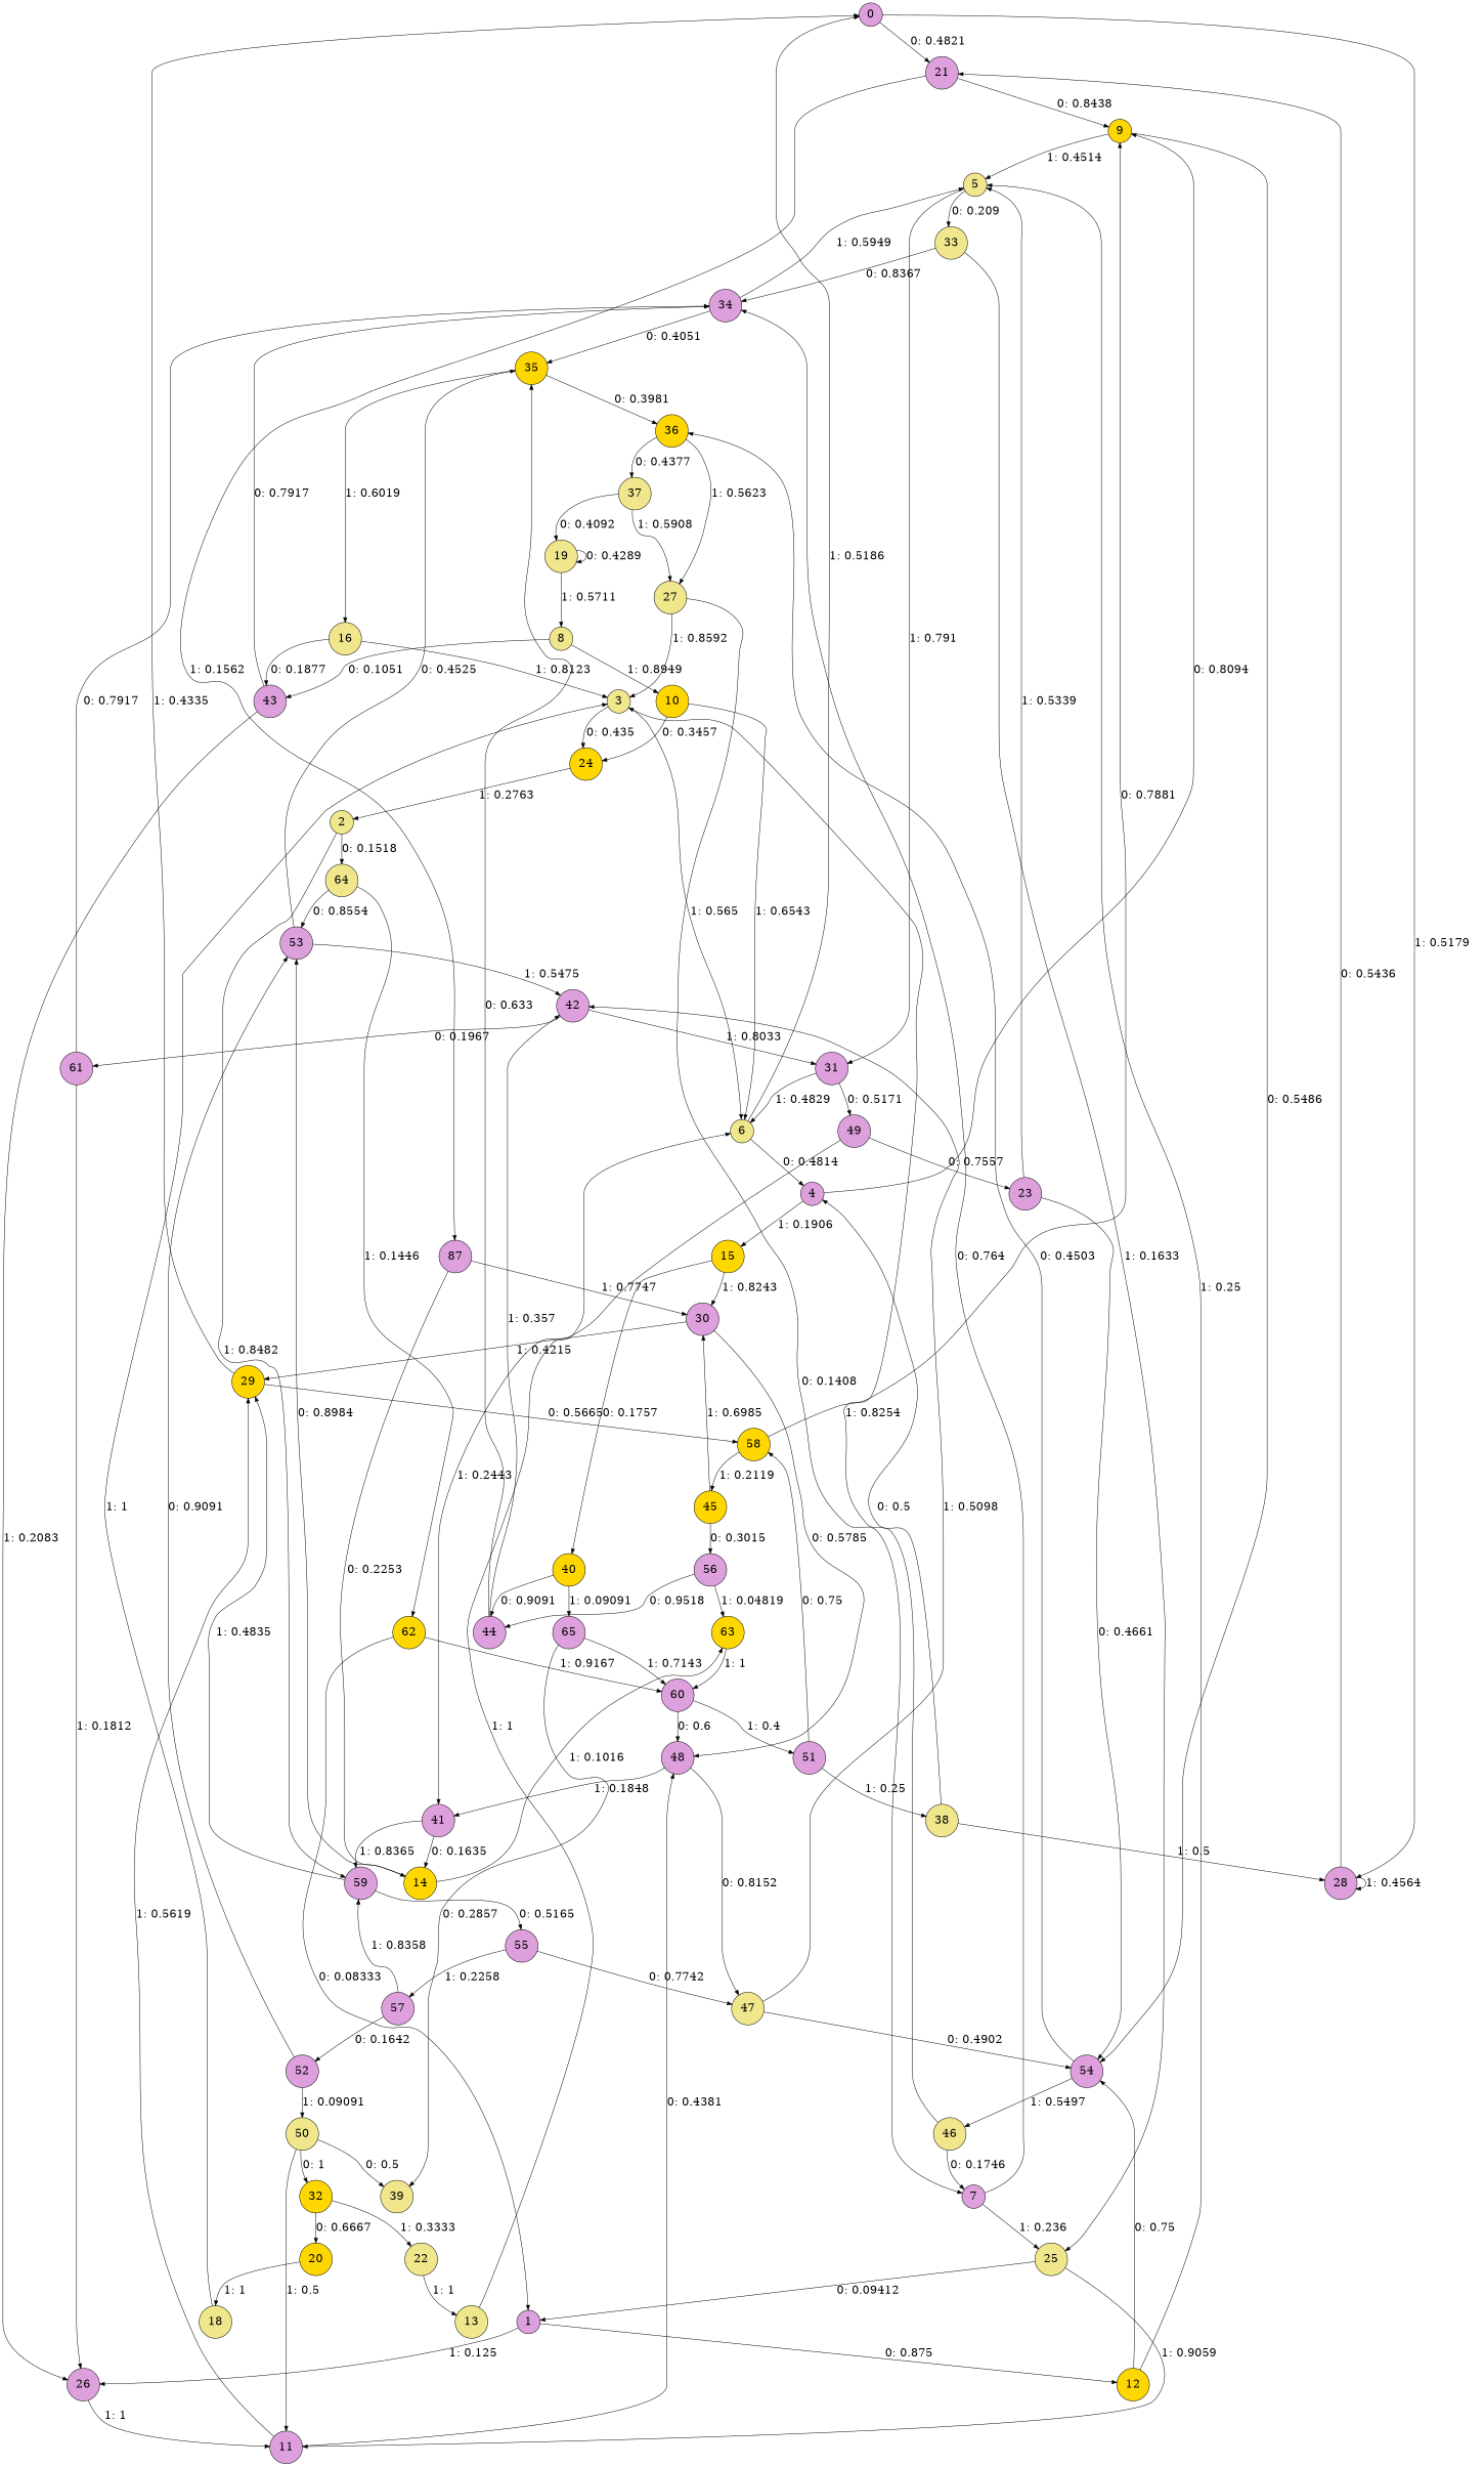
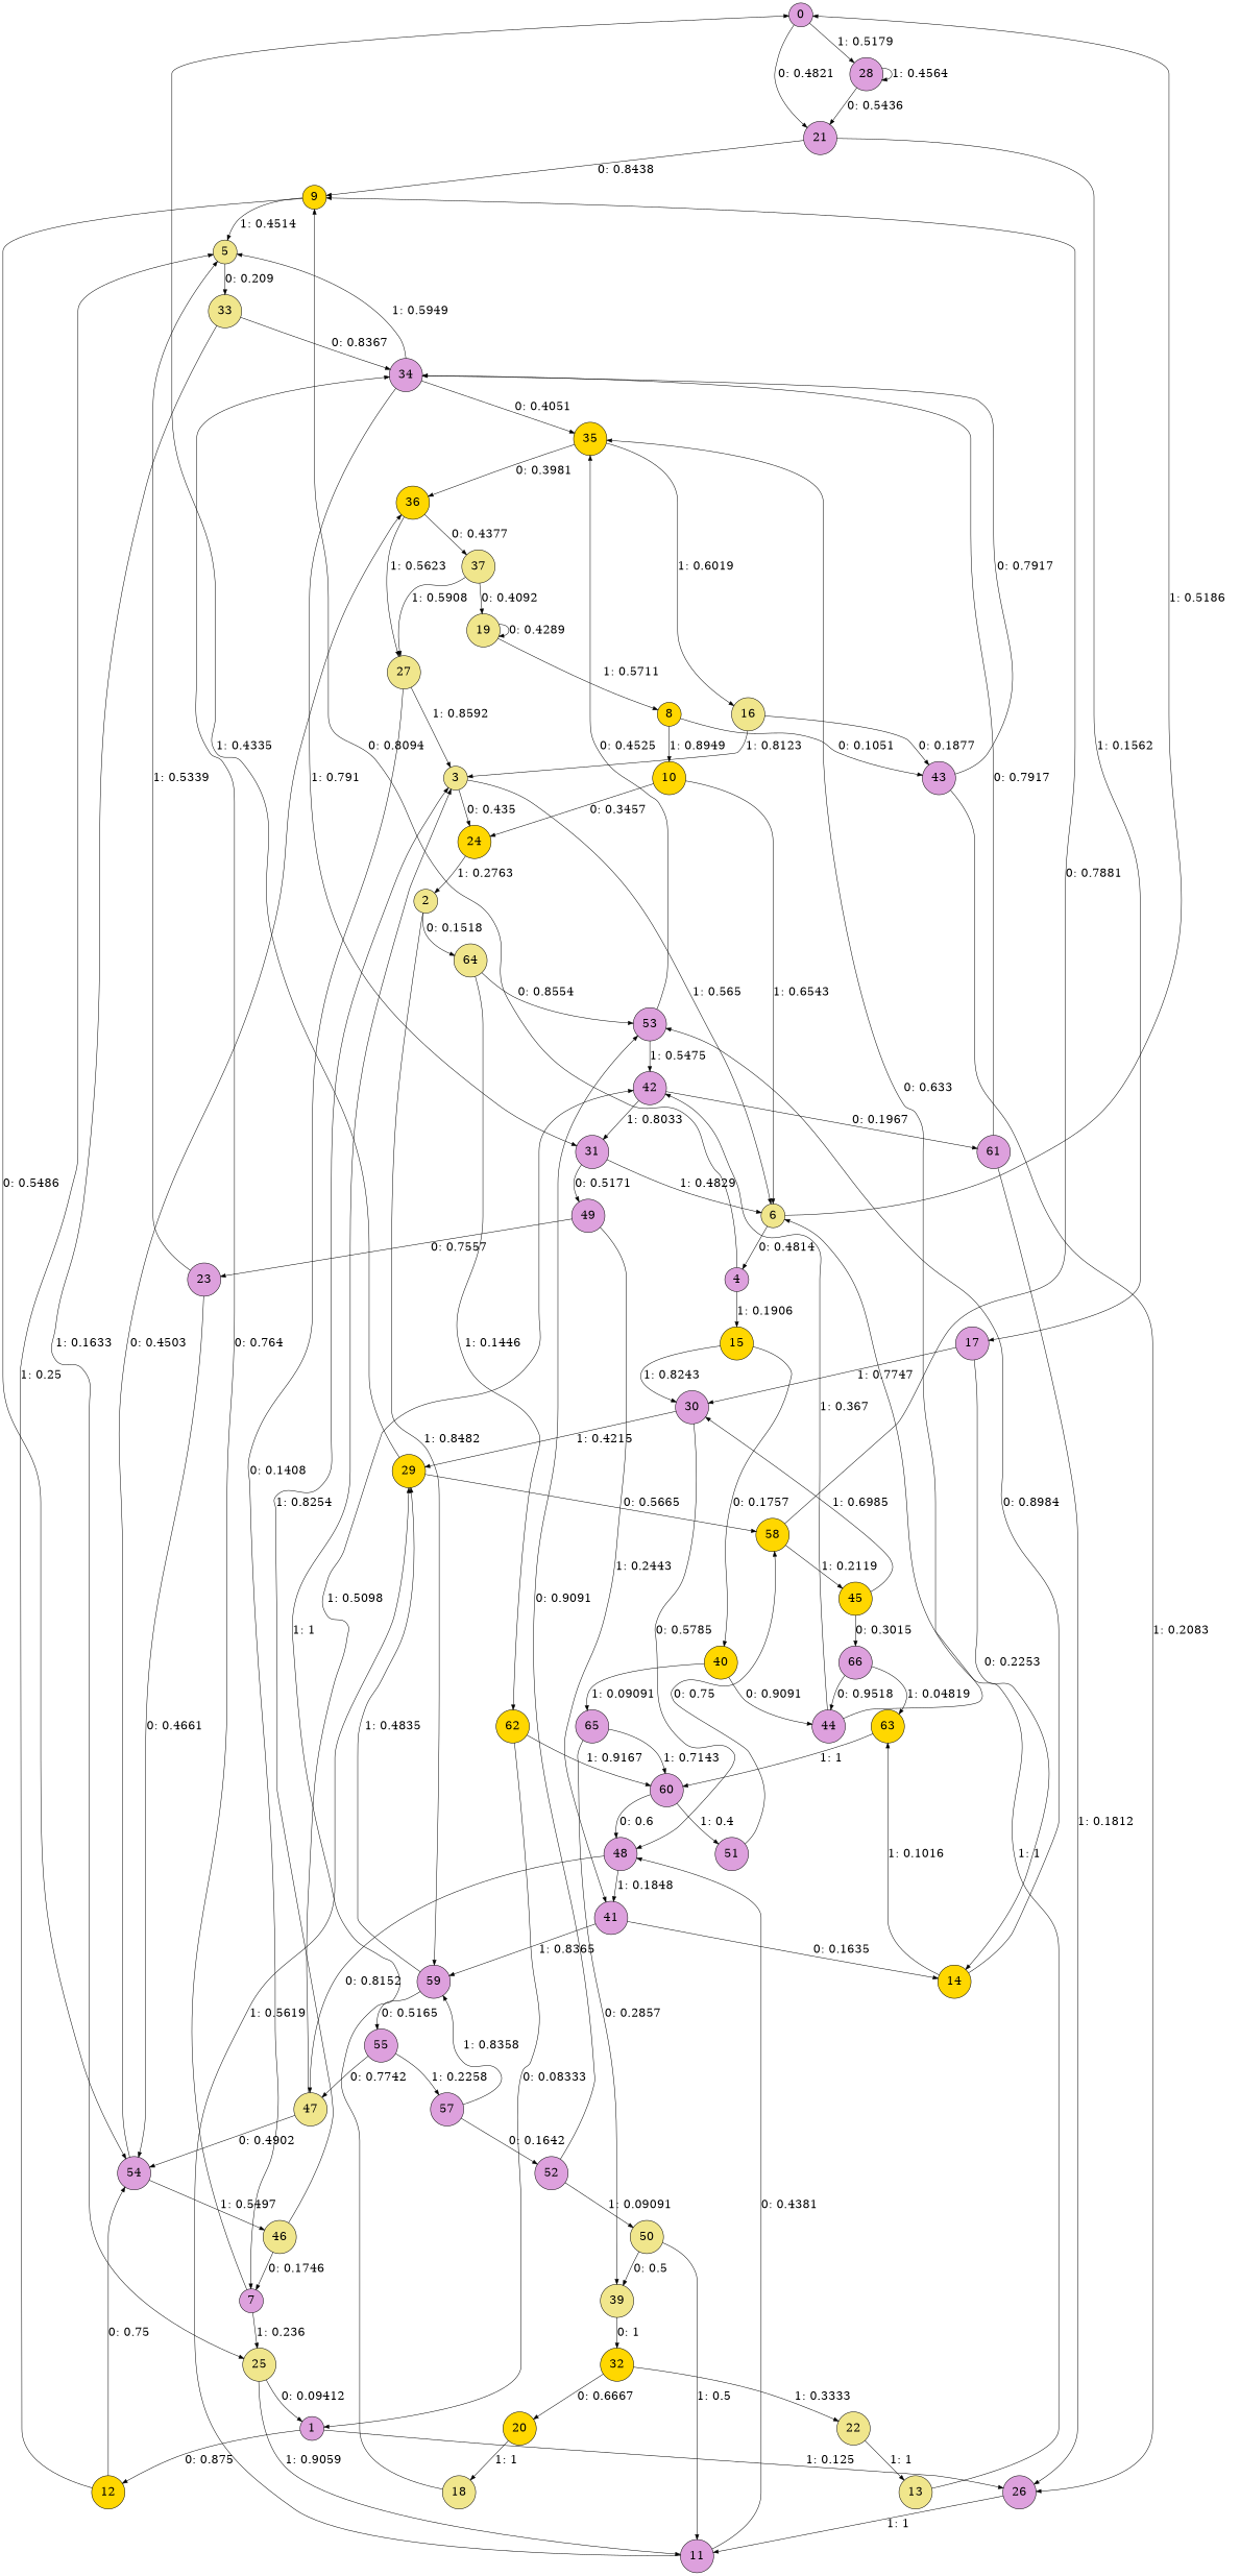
  digraph {
    node [fillcolor=plum fontsize=24 shape=circle style=filled]
    edge [fontsize=24]
    0
    21
    28
    9 [fillcolor=gold]
-   17 [label=87]
+   17
    5 [fillcolor=khaki]
    54
    30
    14 [fillcolor=gold]
    12 [fillcolor=gold]
    1
    26
    11
    33 [fillcolor=khaki]
    31
    36 [fillcolor=gold]
    46 [fillcolor=khaki]
    29 [fillcolor=gold]
    48
    2 [fillcolor=khaki]
    64 [fillcolor=khaki]
    59
    53
    62 [fillcolor=gold]
    55
    35 [fillcolor=gold]
    42
    60
    58 [fillcolor=gold]
    47 [fillcolor=khaki]
    57
    3 [fillcolor=khaki]
    24 [fillcolor=gold]
    6 [fillcolor=khaki]
    4
    23
    15 [fillcolor=gold]
    40 [fillcolor=gold]
    44
    65
    34
    25 [fillcolor=khaki]
    49
    41
    7
    16 [fillcolor=khaki]
-   8 [fillcolor=khaki]
+   8 [fillcolor=gold]
    43
    10 [fillcolor=gold]
    27 [fillcolor=khaki]
    37 [fillcolor=khaki]
    45 [fillcolor=gold]
    13 [fillcolor=khaki]
    63 [fillcolor=gold]
    61
    51
    39 [fillcolor=khaki]
    18 [fillcolor=khaki]
    19 [fillcolor=khaki]
    20 [fillcolor=gold]
    22 [fillcolor=khaki]
-   56
+   56 [label=66]
    32 [fillcolor=gold]
-   38 [fillcolor=khaki]
    50 [fillcolor=khaki]
    52
    0 -> 21 [label="0: 0.4821   "]
    0 -> 28 [label="1: 0.5179   "]
    21 -> 9 [label="0: 0.8438   "]
    21 -> 17 [label="1: 0.1562   "]
    28 -> 21 [label="0: 0.5436   "]
    28 -> 28 [label="1: 0.4564   "]
    9 -> 5 [label="1: 0.4514   "]
    9 -> 54 [label="0: 0.5486   "]
    17 -> 30 [label="1: 0.7747   "]
    17 -> 14 [label="0: 0.2253   "]
    5 -> 33 [label="0: 0.209    "]
-   5 -> 31 [label="1: 0.791    "]
+   34 -> 31 [label="1: 0.791    "]
    54 -> 36 [label="0: 0.4503   "]
    54 -> 46 [label="1: 0.5497   "]
    30 -> 29 [label="1: 0.4215   "]
    30 -> 48 [label="0: 0.5785   "]
    14 -> 53 [label="0: 0.8984   "]
    14 -> 63 [label="1: 0.1016   "]
    12 -> 5 [label="1: 0.25     "]
    12 -> 54 [label="0: 0.75     "]
    1 -> 12 [label="0: 0.875    "]
    1 -> 26 [label="1: 0.125    "]
    26 -> 11 [label="1: 1        "]
    11 -> 29 [label="1: 0.5619   "]
    11 -> 48 [label="0: 0.4381   "]
    33 -> 34 [label="0: 0.8367   "]
    33 -> 25 [label="1: 0.1633   "]
    31 -> 6 [label="1: 0.4829   "]
    31 -> 49 [label="0: 0.5171   "]
    36 -> 27 [label="1: 0.5623   "]
    36 -> 37 [label="0: 0.4377   "]
    46 -> 3 [label="1: 0.8254   "]
    46 -> 7 [label="0: 0.1746   "]
    29 -> 0 [label="1: 0.4335   "]
    29 -> 58 [label="0: 0.5665   "]
    48 -> 47 [label="0: 0.8152   "]
    48 -> 41 [label="1: 0.1848   "]
    2 -> 64 [label="0: 0.1518   "]
    2 -> 59 [label="1: 0.8482   "]
    64 -> 53 [label="0: 0.8554   "]
    64 -> 62 [label="1: 0.1446   "]
    59 -> 29 [label="1: 0.4835   "]
    59 -> 55 [label="0: 0.5165   "]
    53 -> 35 [label="0: 0.4525   "]
    53 -> 42 [label="1: 0.5475   "]
    62 -> 1 [label="0: 0.08333  "]
    62 -> 60 [label="1: 0.9167   "]
    55 -> 47 [label="0: 0.7742   "]
    55 -> 57 [label="1: 0.2258   "]
    35 -> 36 [label="0: 0.3981   "]
    35 -> 16 [label="1: 0.6019   "]
    42 -> 31 [label="1: 0.8033   "]
    42 -> 61 [label="0: 0.1967   "]
    60 -> 48 [label="0: 0.6      "]
    60 -> 51 [label="1: 0.4      "]
    58 -> 9 [label="0: 0.7881   "]
    58 -> 45 [label="1: 0.2119   "]
    47 -> 54 [label="0: 0.4902   "]
    47 -> 42 [label="1: 0.5098   "]
    57 -> 59 [label="1: 0.8358   "]
    57 -> 52 [label="0: 0.1642   "]
    3 -> 24 [label="0: 0.435    "]
    3 -> 6 [label="1: 0.565    "]
    24 -> 2 [label="1: 0.2763   "]
    6 -> 0 [label="1: 0.5186   "]
    6 -> 4 [label="0: 0.4814   "]
    4 -> 9 [label="0: 0.8094   "]
    4 -> 15 [label="1: 0.1906   "]
    23 -> 5 [label="1: 0.5339   "]
    23 -> 54 [label="0: 0.4661   "]
    15 -> 30 [label="1: 0.8243   "]
    15 -> 40 [label="0: 0.1757   "]
    40 -> 44 [label="0: 0.9091   "]
    40 -> 65 [label="1: 0.09091  "]
    44 -> 35 [label="0: 0.633    "]
-   44 -> 42 [label="1: 0.357    "]
+   44 -> 42 [label="1: 0.367    "]
    65 -> 60 [label="1: 0.7143   "]
    65 -> 39 [label="0: 0.2857   "]
    34 -> 5 [label="1: 0.5949   "]
    34 -> 35 [label="0: 0.4051   "]
    25 -> 1 [label="0: 0.09412  "]
    25 -> 11 [label="1: 0.9059   "]
    49 -> 23 [label="0: 0.7557   "]
    49 -> 41 [label="1: 0.2443   "]
    41 -> 14 [label="0: 0.1635   "]
    41 -> 59 [label="1: 0.8365   "]
    7 -> 34 [label="0: 0.764    "]
    7 -> 25 [label="1: 0.236    "]
    16 -> 3 [label="1: 0.8123   "]
    16 -> 43 [label="0: 0.1877   "]
    8 -> 43 [label="0: 0.1051   "]
    8 -> 10 [label="1: 0.8949   "]
    43 -> 26 [label="1: 0.2083   "]
    43 -> 34 [label="0: 0.7917   "]
    10 -> 24 [label="0: 0.3457   "]
    10 -> 6 [label="1: 0.6543   "]
    27 -> 3 [label="1: 0.8592   "]
    27 -> 7 [label="0: 0.1408   "]
    37 -> 27 [label="1: 0.5908   "]
    37 -> 19 [label="0: 0.4092   "]
    45 -> 30 [label="1: 0.6985   "]
    45 -> 56 [label="0: 0.3015   "]
    13 -> 6 [label="1: 1        "]
    63 -> 60 [label="1: 1        "]
    61 -> 26 [label="1: 0.1812   "]
    61 -> 34 [label="0: 0.7917   "]
    51 -> 58 [label="0: 0.75     "]
-   51 -> 38 [label="1: 0.25     "]
-   50 -> 32 [label="0: 1        "]
+   39 -> 32 [label="0: 1        "]
    18 -> 3 [label="1: 1        "]
    19 -> 8 [label="1: 0.5711   "]
    19 -> 19 [label="0: 0.4289   "]
    20 -> 18 [label="1: 1        "]
    22 -> 13 [label="1: 1        "]
    56 -> 44 [label="0: 0.9518   "]
    56 -> 63 [label="1: 0.04819  "]
    32 -> 20 [label="0: 0.6667   "]
    32 -> 22 [label="1: 0.3333   "]
-   38 -> 28 [label="1: 0.5      "]
-   38 -> 4 [label="0: 0.5      "]
    50 -> 11 [label="1: 0.5      "]
    50 -> 39 [label="0: 0.5      "]
    52 -> 53 [label="0: 0.9091   "]
    52 -> 50 [label="1: 0.09091  "]
  }
